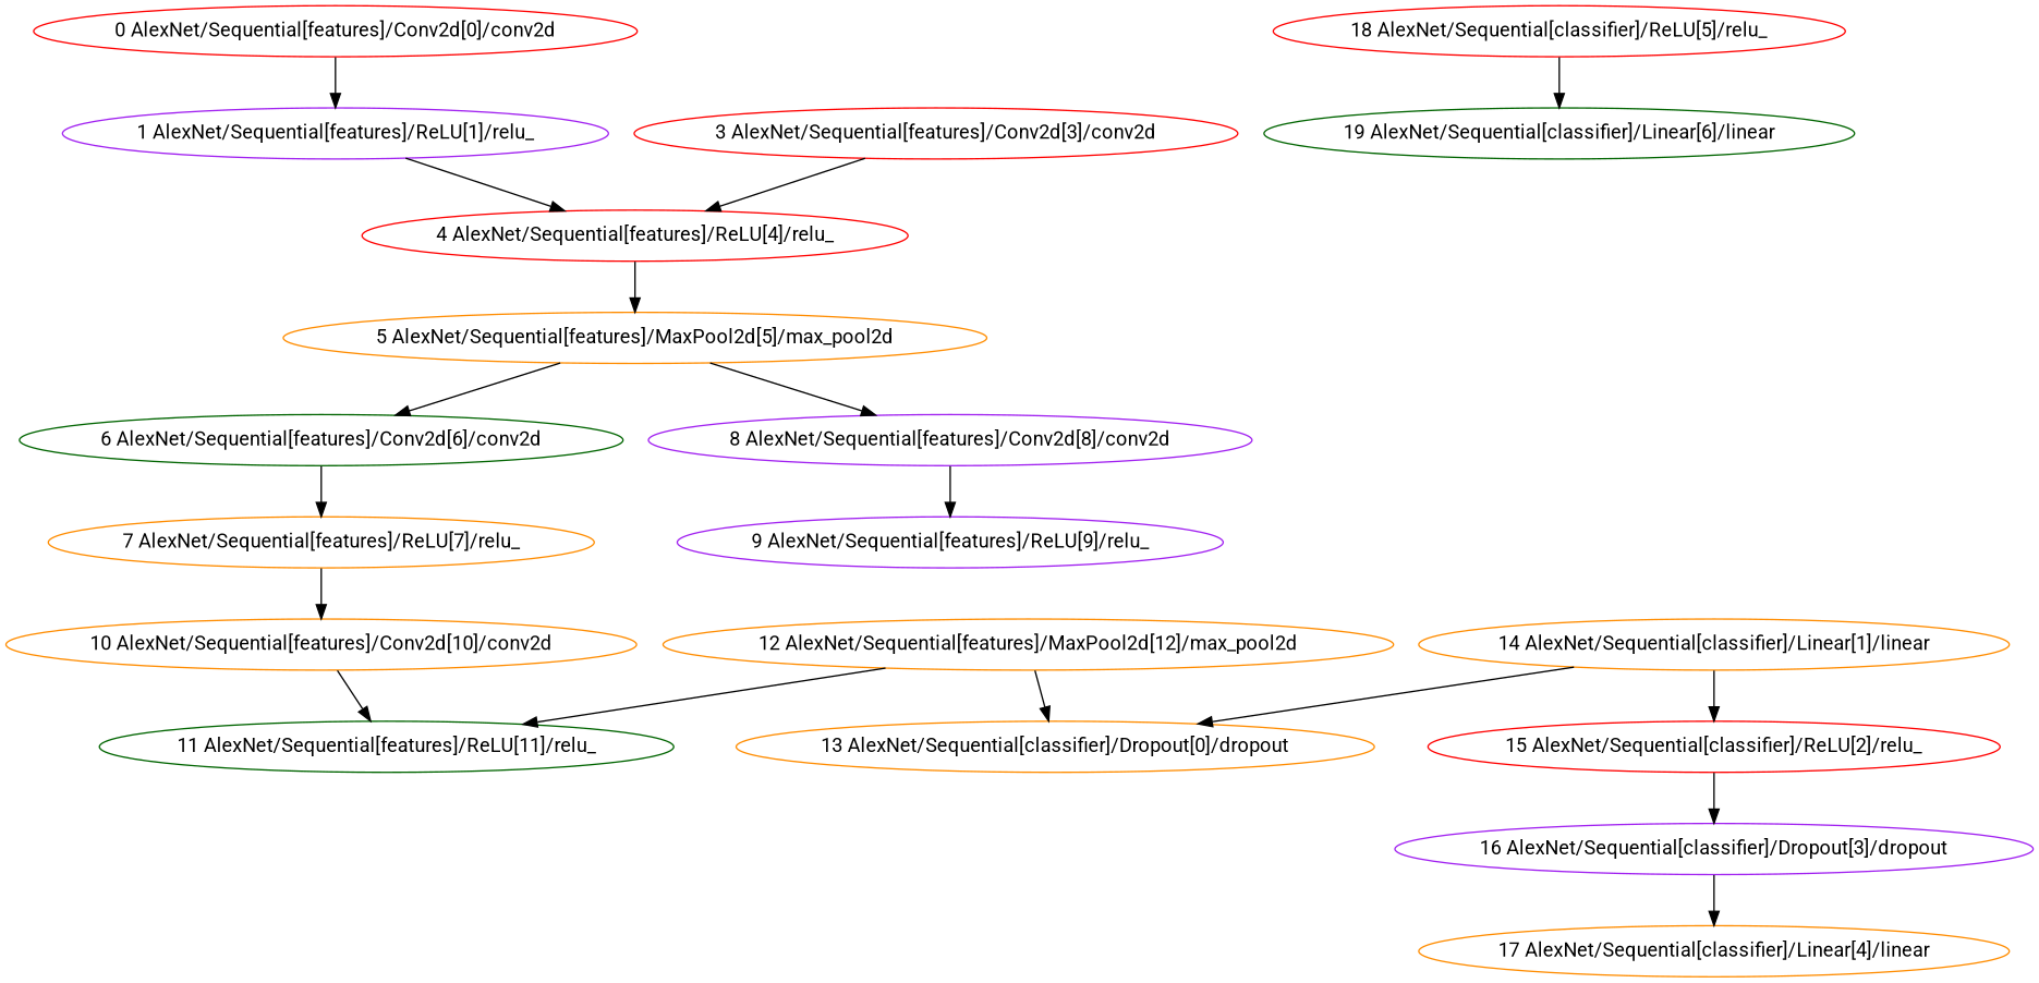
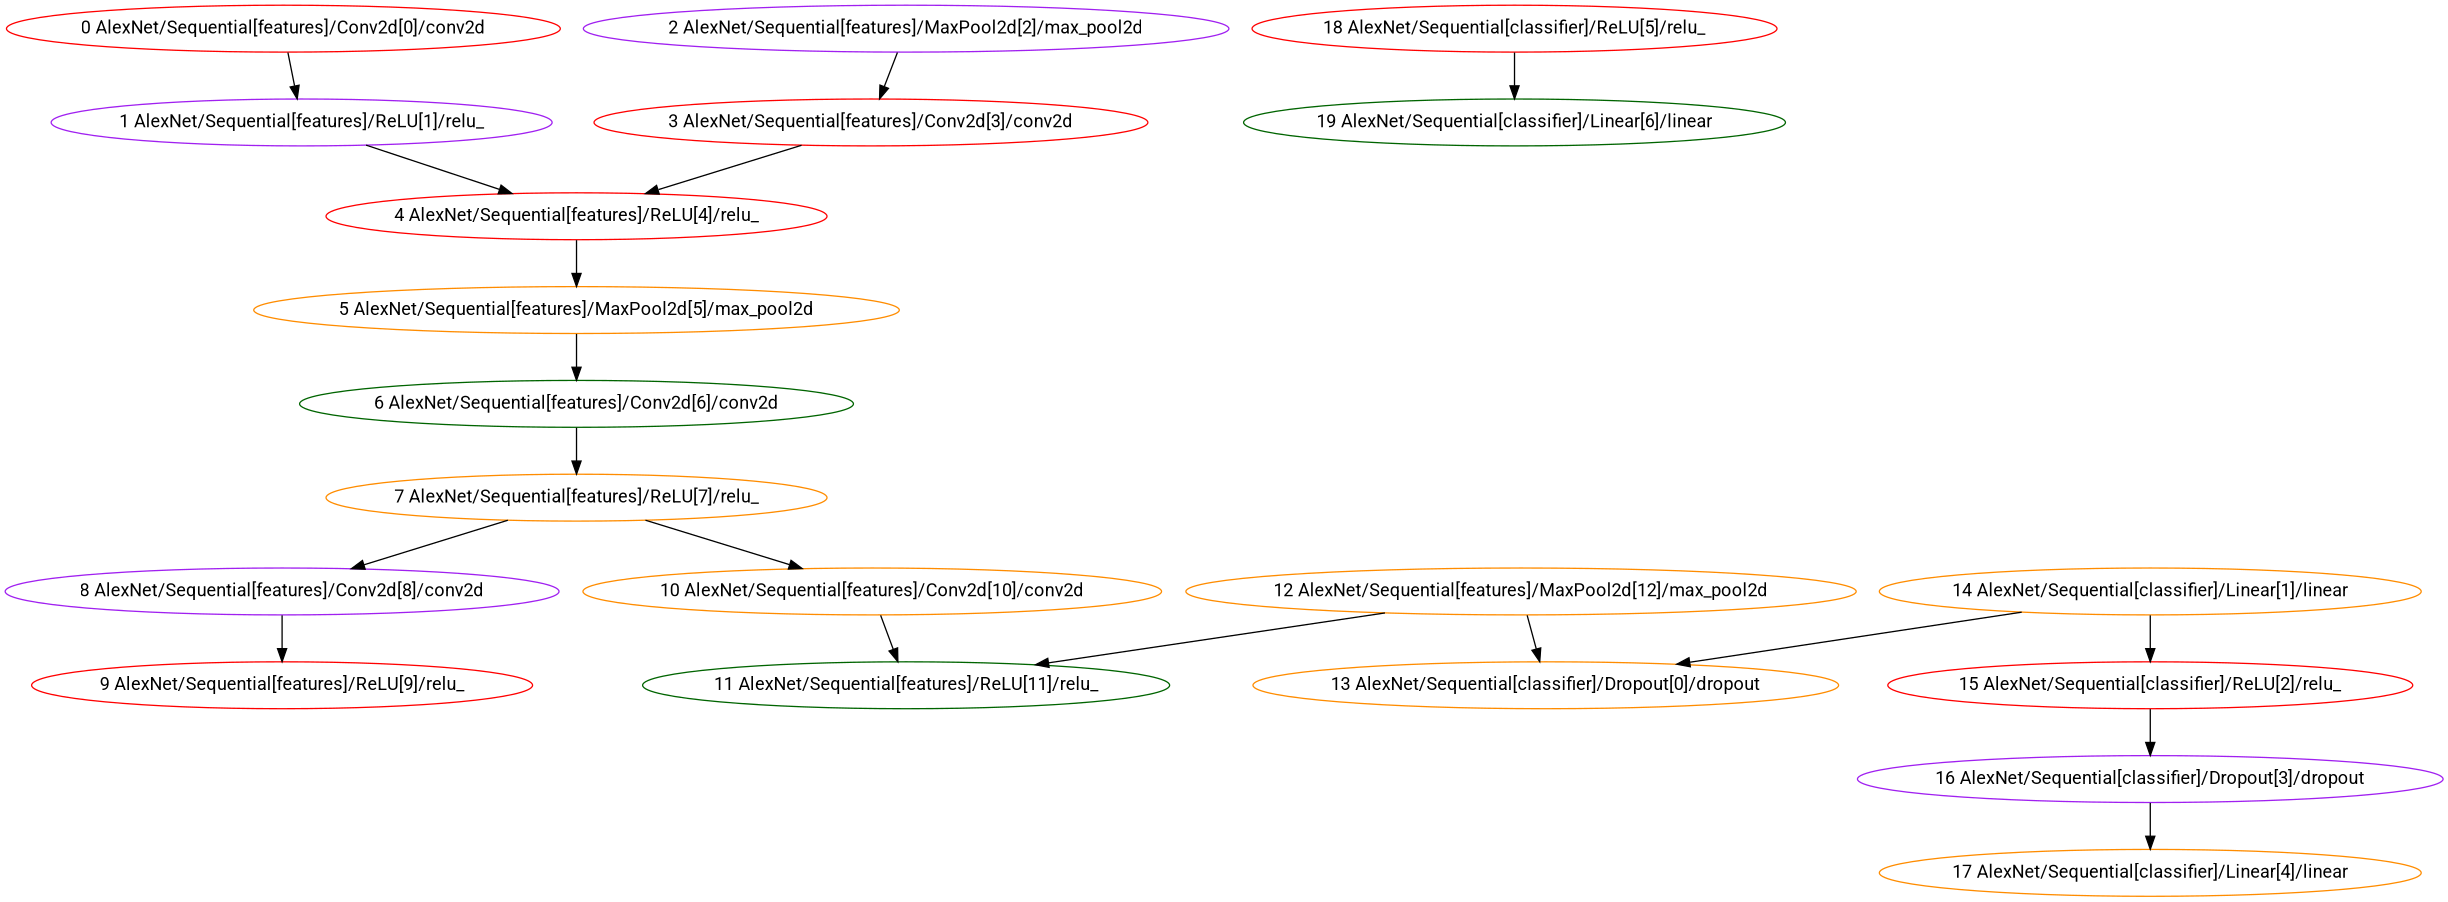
  strict digraph {
    fontname=Roboto
    node [color=darkorange fontname=Roboto type=relu_]
    edge [fontname=Roboto]
    "0 AlexNet/Sequential[features]/Conv2d[0]/conv2d" [color=red scope="AlexNet/Sequential[features]/Conv2d[0]" type=conv2d]
    "1 AlexNet/Sequential[features]/ReLU[1]/relu_" [color=purple scope="AlexNet/Sequential[features]/ReLU[1]"]
    "4 AlexNet/Sequential[features]/ReLU[4]/relu_" [color=red scope="AlexNet/Sequential[features]/ReLU[4]"]
+   "2 AlexNet/Sequential[features]/MaxPool2d[2]/max_pool2d" [color=purple scope="AlexNet/Sequential[features]/MaxPool2d[2]" type=max_pool2d]
    "3 AlexNet/Sequential[features]/Conv2d[3]/conv2d" [color=red scope="AlexNet/Sequential[features]/Conv2d[3]" type=conv2d]
    "5 AlexNet/Sequential[features]/MaxPool2d[5]/max_pool2d" [scope="AlexNet/Sequential[features]/MaxPool2d[5]" type=max_pool2d]
    "6 AlexNet/Sequential[features]/Conv2d[6]/conv2d" [color=darkgreen scope="AlexNet/Sequential[features]/Conv2d[6]" type=conv2d]
    "7 AlexNet/Sequential[features]/ReLU[7]/relu_" [scope="AlexNet/Sequential[features]/ReLU[7]"]
    "8 AlexNet/Sequential[features]/Conv2d[8]/conv2d" [color=purple scope="AlexNet/Sequential[features]/Conv2d[8]" type=conv2d]
    "10 AlexNet/Sequential[features]/Conv2d[10]/conv2d" [scope="AlexNet/Sequential[features]/Conv2d[10]" type=conv2d]
-   "9 AlexNet/Sequential[features]/ReLU[9]/relu_" [color=purple scope="AlexNet/Sequential[features]/ReLU[9]"]
+   "9 AlexNet/Sequential[features]/ReLU[9]/relu_" [color=red scope="AlexNet/Sequential[features]/ReLU[9]"]
    "11 AlexNet/Sequential[features]/ReLU[11]/relu_" [color=darkgreen scope="AlexNet/Sequential[features]/ReLU[11]"]
    "12 AlexNet/Sequential[features]/MaxPool2d[12]/max_pool2d" [scope="AlexNet/Sequential[features]/MaxPool2d[12]" type=max_pool2d]
    "13 AlexNet/Sequential[classifier]/Dropout[0]/dropout" [scope="AlexNet/Sequential[classifier]/Dropout[0]" type=dropout]
    "14 AlexNet/Sequential[classifier]/Linear[1]/linear" [scope="AlexNet/Sequential[classifier]/Linear[1]" type=linear]
    "15 AlexNet/Sequential[classifier]/ReLU[2]/relu_" [color=red scope="AlexNet/Sequential[classifier]/ReLU[2]"]
    "16 AlexNet/Sequential[classifier]/Dropout[3]/dropout" [color=purple scope="AlexNet/Sequential[classifier]/Dropout[3]" type=dropout]
    "17 AlexNet/Sequential[classifier]/Linear[4]/linear" [scope="AlexNet/Sequential[classifier]/Linear[4]" type=linear]
    "18 AlexNet/Sequential[classifier]/ReLU[5]/relu_" [color=red scope="AlexNet/Sequential[classifier]/ReLU[5]"]
    "19 AlexNet/Sequential[classifier]/Linear[6]/linear" [color=darkgreen scope="AlexNet/Sequential[classifier]/Linear[6]" type=linear]
    "0 AlexNet/Sequential[features]/Conv2d[0]/conv2d" -> "1 AlexNet/Sequential[features]/ReLU[1]/relu_"
    "1 AlexNet/Sequential[features]/ReLU[1]/relu_" -> "4 AlexNet/Sequential[features]/ReLU[4]/relu_"
    "4 AlexNet/Sequential[features]/ReLU[4]/relu_" -> "5 AlexNet/Sequential[features]/MaxPool2d[5]/max_pool2d"
+   "2 AlexNet/Sequential[features]/MaxPool2d[2]/max_pool2d" -> "3 AlexNet/Sequential[features]/Conv2d[3]/conv2d"
    "3 AlexNet/Sequential[features]/Conv2d[3]/conv2d" -> "4 AlexNet/Sequential[features]/ReLU[4]/relu_"
    "5 AlexNet/Sequential[features]/MaxPool2d[5]/max_pool2d" -> "6 AlexNet/Sequential[features]/Conv2d[6]/conv2d"
    "6 AlexNet/Sequential[features]/Conv2d[6]/conv2d" -> "7 AlexNet/Sequential[features]/ReLU[7]/relu_"
-   "5 AlexNet/Sequential[features]/MaxPool2d[5]/max_pool2d" -> "8 AlexNet/Sequential[features]/Conv2d[8]/conv2d"
+   "7 AlexNet/Sequential[features]/ReLU[7]/relu_" -> "8 AlexNet/Sequential[features]/Conv2d[8]/conv2d"
    "7 AlexNet/Sequential[features]/ReLU[7]/relu_" -> "10 AlexNet/Sequential[features]/Conv2d[10]/conv2d"
    "8 AlexNet/Sequential[features]/Conv2d[8]/conv2d" -> "9 AlexNet/Sequential[features]/ReLU[9]/relu_"
    "10 AlexNet/Sequential[features]/Conv2d[10]/conv2d" -> "11 AlexNet/Sequential[features]/ReLU[11]/relu_"
    "12 AlexNet/Sequential[features]/MaxPool2d[12]/max_pool2d" -> "11 AlexNet/Sequential[features]/ReLU[11]/relu_"
    "12 AlexNet/Sequential[features]/MaxPool2d[12]/max_pool2d" -> "13 AlexNet/Sequential[classifier]/Dropout[0]/dropout"
    "14 AlexNet/Sequential[classifier]/Linear[1]/linear" -> "13 AlexNet/Sequential[classifier]/Dropout[0]/dropout"
    "14 AlexNet/Sequential[classifier]/Linear[1]/linear" -> "15 AlexNet/Sequential[classifier]/ReLU[2]/relu_"
    "15 AlexNet/Sequential[classifier]/ReLU[2]/relu_" -> "16 AlexNet/Sequential[classifier]/Dropout[3]/dropout"
    "16 AlexNet/Sequential[classifier]/Dropout[3]/dropout" -> "17 AlexNet/Sequential[classifier]/Linear[4]/linear"
    "18 AlexNet/Sequential[classifier]/ReLU[5]/relu_" -> "19 AlexNet/Sequential[classifier]/Linear[6]/linear"
  }
